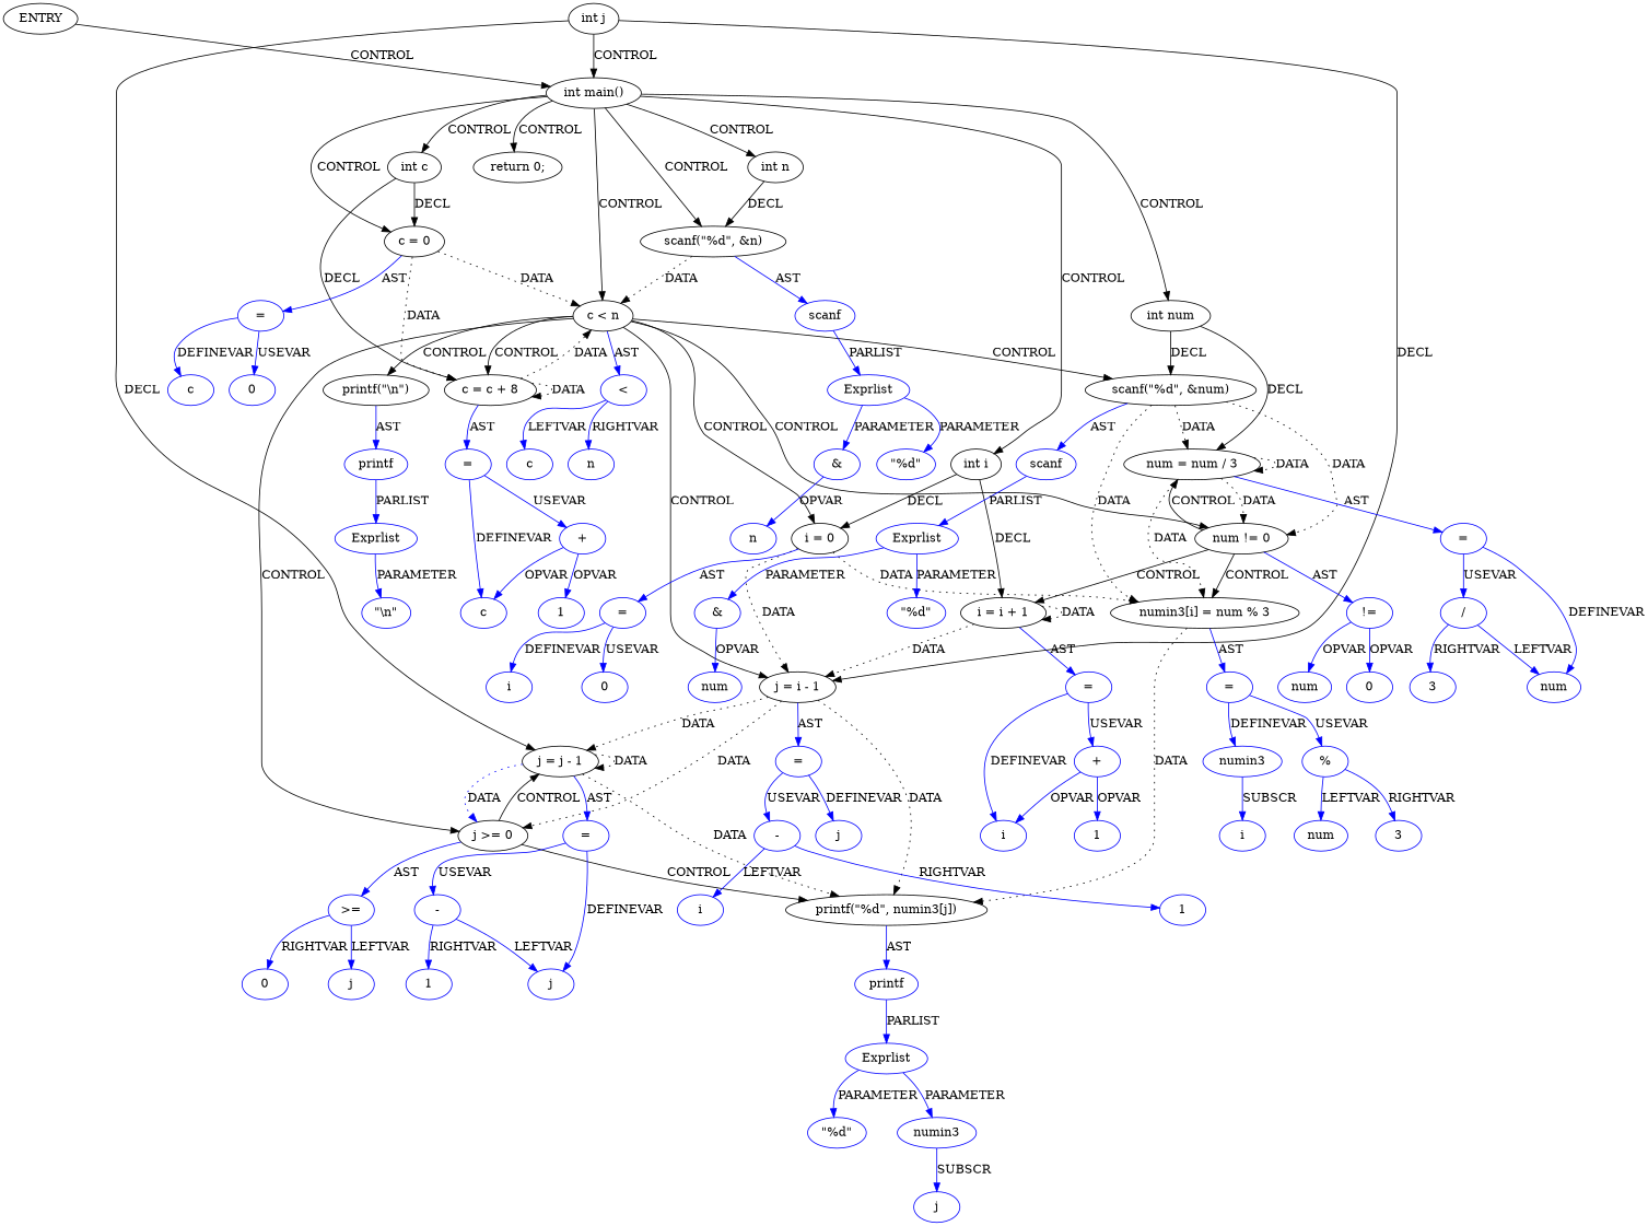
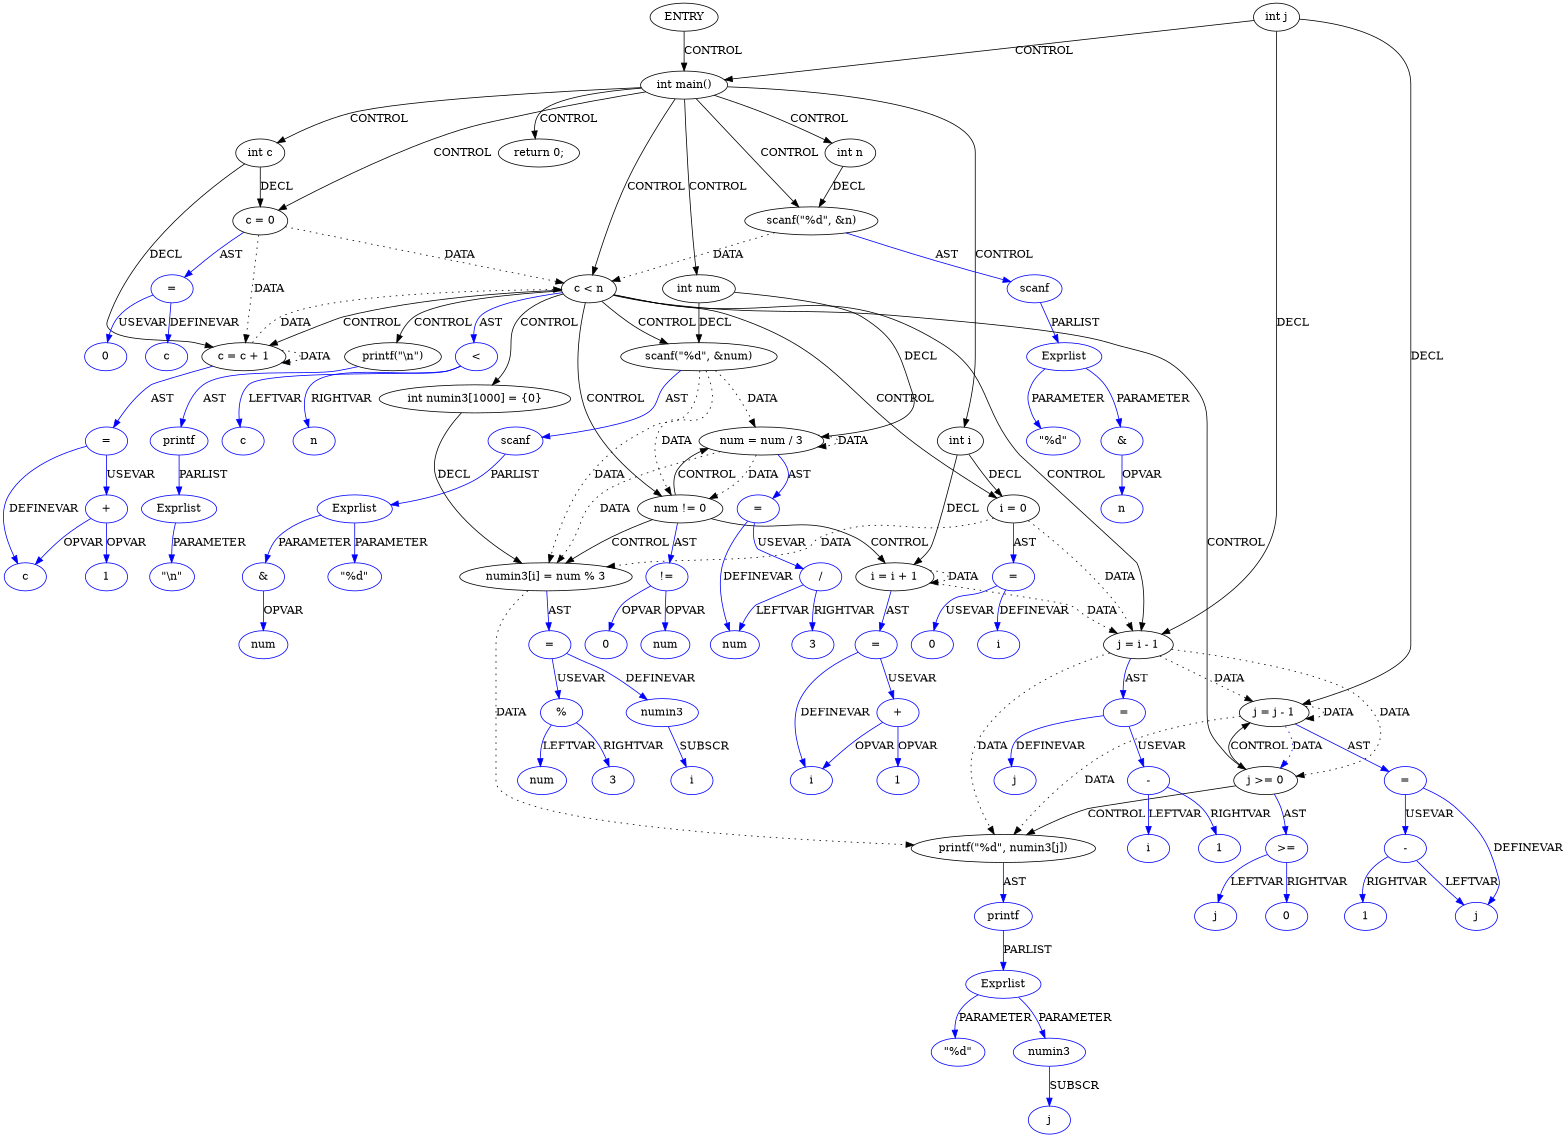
  digraph {
    node [coord=15 type=VAR color=blue]
    edge [color=blue]
    n1 [coord=-1 label=ENTRY type=ENTRY color=""]
    n2 [coord=3 label="int main()" type=CONTROL color=""]
    n3 [coord=4 label="int n" type=DECL varname=n vartype=int color=""]
    n4 [coord=4 label="int c" type=DECL varname=c vartype=int color=""]
    n5 [coord=4 label="int i" type=DECL varname=i vartype=int color=""]
    n6 [coord=5 label="int num" type=DECL varname=num vartype=int color=""]
    n7 [coord=6 label="scanf(\"%d\", &n)" type=CALL color=""]
    n8 [coord=7 label="c = 0" type=ASSIGN color=""]
    n9 [coord=7 label="c < n" type=CONTROL color=""]
    n10 [coord=19 label="return 0;" type=RETURN color=""]
-   n11 [coord=7 label="c = c + 8" type=ASSIGN color=""]
+   n11 [coord=7 label="c = c + 1" type=ASSIGN color=""]
    n12 [coord=11 label="i = 0" type=ASSIGN color=""]
    n13 [coord=11 label="i = i + 1" type=ASSIGN color=""]
    n14 [coord=4 label="int j" type=DECL varname=j vartype=int color=""]
    n15 [label="j = i - 1" type=ASSIGN color=""]
    n16 [label="j = j - 1" type=ASSIGN color=""]
    n17 [coord=9 label="scanf(\"%d\", &num)" type=CALL color=""]
    n18 [coord=13 label="num = num / 3" type=ASSIGN color=""]
    n19 [coord=6 label=scanf type=FUNCNAME]
    n20 [coord=7 label="=" type=ASSIGNOP]
+   n21 [coord=10 label="int numin3[1000] = {0}" type=DECL varname=numin3 vartype="int[]" color=""]
    n22 [coord=11 label="num != 0" type=CONTROL color=""]
    n23 [label="j >= 0" type=CONTROL color=""]
    n24 [coord=17 label="printf(\"\\n\")" type=CALL color=""]
    n25 [coord=7 label="<" type=OP]
    n26 [coord=7 label="=" type=ASSIGNOP]
    n27 [coord=12 label="numin3[i] = num % 3" type=ASSIGN color=""]
    n28 [coord=11 label="=" type=ASSIGNOP]
    n29 [coord=11 label="=" type=ASSIGNOP]
    n30 [coord=16 label="printf(\"%d\", numin3[j])" type=CALL color=""]
    n31 [label="=" type=ASSIGNOP]
    n32 [label="=" type=ASSIGNOP]
    n33 [coord=9 label=scanf type=FUNCNAME]
    n34 [coord=13 label="=" type=ASSIGNOP]
    n35 [coord=6 label=Exprlist type=EXPRS]
    n36 [coord=6 label="\"%d\"" type=CONST]
    n37 [coord=6 label="&" type=OP]
    n38 [coord=6 label=n]
    n39 [coord=7 label=c]
    n40 [coord=7 label=0 type=CONST]
    n41 [coord=11 label="!=" type=OP]
    n42 [label=">=" type=OP]
    n43 [coord=17 label=printf type=FUNCNAME]
    n44 [coord=7 label=c]
    n45 [coord=7 label=n]
    n46 [coord=9 label=Exprlist type=EXPRS]
    n47 [coord=12 label="=" type=ASSIGNOP]
    n48 [coord=9 label="\"%d\"" type=CONST]
    n49 [coord=9 label="&" type=OP]
    n50 [coord=9 label=num]
    n51 [coord=11 label=i]
    n52 [coord=11 label=0 type=CONST]
    n53 [coord=11 label=num]
    n54 [coord=11 label=0 type=CONST]
    n55 [coord=12 label=numin3]
    n56 [coord=12 label="%" type=OP]
    n57 [coord=16 label=printf type=FUNCNAME]
    n58 [coord=12 label=i]
    n59 [coord=12 label=num]
    n60 [coord=12 label=3 type=CONST]
    n61 [coord=13 label=num]
    n62 [coord=13 label="/" type=OP]
    n63 [coord=13 label=3 type=CONST]
    n64 [coord=11 label=i]
    n65 [coord=11 label="+" type=OP]
    n66 [coord=11 label=1 type=CONST]
    n67 [label=j]
    n68 [label="-" type=OP]
    n69 [label=i]
    n70 [label=1 type=CONST]
    n71 [label=j]
    n72 [label=0 type=CONST]
    n73 [coord=16 label=Exprlist type=EXPRS]
    n74 [coord=16 label="\"%d\"" type=CONST]
    n75 [coord=16 label=numin3]
    n76 [coord=16 label=j]
    n77 [label=j]
    n78 [label="-" type=OP]
    n79 [label=1 type=CONST]
    n80 [coord=17 label=Exprlist type=EXPRS]
    n81 [coord=17 label="\"\\n\"" type=CONST]
    n82 [coord=7 label=c]
    n83 [coord=7 label="+" type=OP]
    n84 [coord=7 label=1 type=CONST]
    n1 -> n2 [label=CONTROL color=""]
    n2 -> n3 [label=CONTROL color=""]
    n2 -> n4 [label=CONTROL color=""]
    n2 -> n5 [label=CONTROL color=""]
    n2 -> n6 [label=CONTROL color=""]
    n2 -> n7 [label=CONTROL color=""]
    n2 -> n8 [label=CONTROL color=""]
    n2 -> n9 [label=CONTROL color=""]
    n2 -> n10 [label=CONTROL color=""]
    n3 -> n7 [label=DECL color=""]
    n4 -> n8 [label=DECL color=""]
    n4 -> n11 [label=DECL color=""]
    n5 -> n12 [label=DECL color=""]
    n5 -> n13 [label=DECL color=""]
    n6 -> n17 [label=DECL color=""]
    n6 -> n18 [label=DECL color=""]
    n7 -> n9 [label=DATA style=dotted color=""]
    n7 -> n19 [label=AST]
    n8 -> n9 [label=DATA style=dotted color=""]
    n8 -> n11 [label=DATA style=dotted color=""]
    n8 -> n20 [label=AST]
    n9 -> n11 [label=CONTROL color=""]
    n9 -> n12 [label=CONTROL color=""]
    n9 -> n15 [label=CONTROL color=""]
    n9 -> n17 [label=CONTROL color=""]
+   n9 -> n21 [label=CONTROL color=""]
    n9 -> n22 [label=CONTROL color=""]
    n9 -> n23 [label=CONTROL color=""]
    n9 -> n24 [label=CONTROL color=""]
    n9 -> n25 [label=AST]
    n11 -> n9 [label=DATA style=dotted color=""]
    n11 -> n11 [label=DATA style=dotted color=""]
    n11 -> n26 [label=AST]
    n12 -> n15 [label=DATA style=dotted color=""]
    n12 -> n27 [label=DATA style=dotted color=""]
    n12 -> n28 [label=AST]
    n13 -> n13 [label=DATA style=dotted color=""]
    n13 -> n15 [label=DATA style=dotted color=""]
    n13 -> n29 [label=AST]
    n14 -> n2 [label=CONTROL color=""]
    n14 -> n15 [label=DECL color=""]
    n14 -> n16 [label=DECL color=""]
    n15 -> n16 [label=DATA style=dotted color=""]
    n15 -> n23 [label=DATA style=dotted color=""]
    n15 -> n30 [label=DATA style=dotted color=""]
    n15 -> n31 [label=AST]
    n16 -> n16 [label=DATA style=dotted color=""]
    n16 -> n23 [label=DATA style=dotted]
    n16 -> n30 [label=DATA style=dotted color=""]
    n16 -> n32 [label=AST]
    n17 -> n18 [label=DATA style=dotted color=""]
    n17 -> n22 [label=DATA style=dotted color=""]
    n17 -> n27 [label=DATA style=dotted color=""]
    n17 -> n33 [label=AST]
    n18 -> n18 [label=DATA style=dotted color=""]
    n18 -> n22 [label=DATA style=dotted color=""]
    n18 -> n27 [label=DATA style=dotted color=""]
    n18 -> n34 [label=AST]
    n19 -> n35 [label=PARLIST]
    n20 -> n39 [label=DEFINEVAR]
    n20 -> n40 [label=USEVAR]
+   n21 -> n27 [label=DECL color=""]
    n22 -> n13 [label=CONTROL color=""]
    n22 -> n18 [label=CONTROL color=""]
    n22 -> n27 [label=CONTROL color=""]
    n22 -> n41 [label=AST]
    n23 -> n16 [label=CONTROL color=""]
    n23 -> n30 [label=CONTROL color=""]
    n23 -> n42 [label=AST]
    n24 -> n43 [label=AST]
    n25 -> n44 [label=LEFTVAR]
    n25 -> n45 [label=RIGHTVAR]
    n26 -> n82 [label=DEFINEVAR]
    n26 -> n83 [label=USEVAR]
    n27 -> n30 [label=DATA style=dotted color=""]
    n27 -> n47 [label=AST]
    n28 -> n51 [label=DEFINEVAR]
    n28 -> n52 [label=USEVAR]
    n29 -> n64 [label=DEFINEVAR]
    n29 -> n65 [label=USEVAR]
    n30 -> n57 [label=AST]
    n31 -> n67 [label=DEFINEVAR]
    n31 -> n68 [label=USEVAR]
    n32 -> n77 [label=DEFINEVAR]
    n32 -> n78 [label=USEVAR]
    n33 -> n46 [label=PARLIST]
    n34 -> n61 [label=DEFINEVAR]
    n34 -> n62 [label=USEVAR]
    n35 -> n36 [label=PARAMETER]
    n35 -> n37 [label=PARAMETER]
    n37 -> n38 [label=OPVAR]
    n41 -> n53 [label=OPVAR]
    n41 -> n54 [label=OPVAR]
    n42 -> n71 [label=LEFTVAR]
    n42 -> n72 [label=RIGHTVAR]
    n43 -> n80 [label=PARLIST]
    n46 -> n48 [label=PARAMETER]
    n46 -> n49 [label=PARAMETER]
    n47 -> n55 [label=DEFINEVAR]
    n47 -> n56 [label=USEVAR]
    n49 -> n50 [label=OPVAR]
    n55 -> n58 [label=SUBSCR]
    n56 -> n59 [label=LEFTVAR]
    n56 -> n60 [label=RIGHTVAR]
    n57 -> n73 [label=PARLIST]
    n62 -> n61 [label=LEFTVAR]
    n62 -> n63 [label=RIGHTVAR]
    n65 -> n64 [label=OPVAR]
    n65 -> n66 [label=OPVAR]
    n68 -> n69 [label=LEFTVAR]
    n68 -> n70 [label=RIGHTVAR]
    n73 -> n74 [label=PARAMETER]
    n73 -> n75 [label=PARAMETER]
    n75 -> n76 [label=SUBSCR]
    n78 -> n77 [label=LEFTVAR]
    n78 -> n79 [label=RIGHTVAR]
    n80 -> n81 [label=PARAMETER]
    n83 -> n82 [label=OPVAR]
    n83 -> n84 [label=OPVAR]
  }
